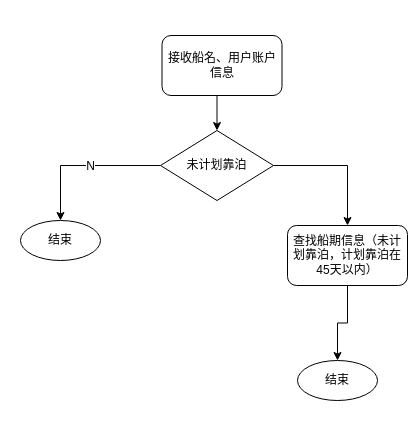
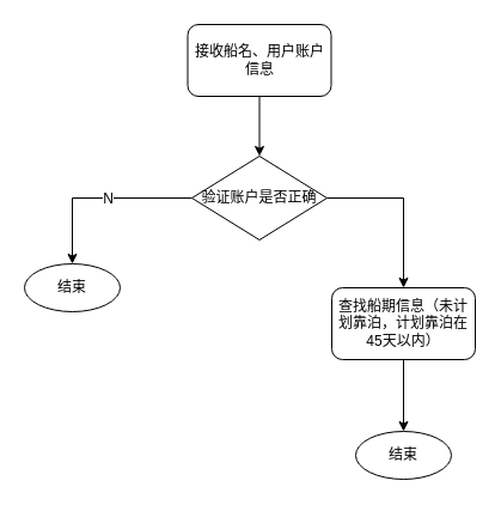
  <mxCell id="0" />
  <mxCell id="1" parent="0" />
  <mxCell id="2" style="edgeStyle=orthogonalEdgeStyle;rounded=0;orthogonalLoop=1;jettySize=auto;html=1;exitX=0.5;exitY=1;exitDx=0;exitDy=0;entryX=0.5;entryY=0;entryDx=0;entryDy=0;" parent="1" source="3" target="7" edge="1"><mxGeometry relative="1" as="geometry" /></mxCell>
- <mxCell id="3" value="接收船名、用户账户信息" style="rounded=1;whiteSpace=wrap;html=1;" parent="1" vertex="1"><mxGeometry x="161.5" y="35" width="120" height="60" as="geometry" /></mxCell>
+ <mxCell id="3" value="接收船名、用户账户信息" style="rounded=1;whiteSpace=wrap;html=1;" parent="1" vertex="1"><mxGeometry x="156.5" y="20" width="120" height="60" as="geometry" /></mxCell>
  <mxCell id="4" style="edgeStyle=orthogonalEdgeStyle;rounded=0;orthogonalLoop=1;jettySize=auto;html=1;exitX=0;exitY=0.5;exitDx=0;exitDy=0;entryX=0.5;entryY=0;entryDx=0;entryDy=0;" parent="1" source="7" target="8" edge="1"><mxGeometry relative="1" as="geometry" /></mxCell>
  <mxCell id="5" value="N" style="text;html=1;resizable=0;points=[];align=center;verticalAlign=middle;labelBackgroundColor=#ffffff;" parent="4" vertex="1" connectable="0"><mxGeometry x="-0.084" relative="1" as="geometry"><mxPoint as="offset" /></mxGeometry></mxCell>
  <mxCell id="6" style="edgeStyle=orthogonalEdgeStyle;rounded=0;orthogonalLoop=1;jettySize=auto;html=1;exitX=1;exitY=0.5;exitDx=0;exitDy=0;entryX=0.5;entryY=0;entryDx=0;entryDy=0;" parent="1" source="7" target="10" edge="1"><mxGeometry relative="1" as="geometry" /></mxCell>
- <mxCell id="7" value="未计划靠泊" style="rhombus;whiteSpace=wrap;html=1;" parent="1" vertex="1"><mxGeometry x="160" y="130" width="113" height="70" as="geometry" /></mxCell>
+ <mxCell id="7" value="验证账户是否正确" style="rhombus;whiteSpace=wrap;html=1;" parent="1" vertex="1"><mxGeometry x="160" y="130" width="113" height="70" as="geometry" /></mxCell>
  <mxCell id="8" value="结束" style="ellipse;whiteSpace=wrap;html=1;" parent="1" vertex="1"><mxGeometry x="20" y="220" width="80" height="40" as="geometry" /></mxCell>
  <mxCell id="9" style="edgeStyle=orthogonalEdgeStyle;rounded=0;orthogonalLoop=1;jettySize=auto;html=1;exitX=0.5;exitY=1;exitDx=0;exitDy=0;entryX=0.5;entryY=0;entryDx=0;entryDy=0;" edge="1" parent="1" source="10" target="11"><mxGeometry relative="1" as="geometry" /></mxCell>
- <mxCell id="10" value="查找船期信息（未计划靠泊，计划靠泊在45天以内）" style="rounded=1;whiteSpace=wrap;html=1;" parent="1" vertex="1"><mxGeometry x="287" y="225" width="120" height="60" as="geometry" /></mxCell>
+ <mxCell id="10" value="查找船期信息（未计划靠泊，计划靠泊在45天以内）" style="rounded=1;whiteSpace=wrap;html=1;" parent="1" vertex="1"><mxGeometry x="277" y="240" width="120" height="60" as="geometry" /></mxCell>
  <mxCell id="11" value="结束" style="ellipse;whiteSpace=wrap;html=1;" vertex="1" parent="1"><mxGeometry x="297" y="360" width="80" height="40" as="geometry" /></mxCell>
